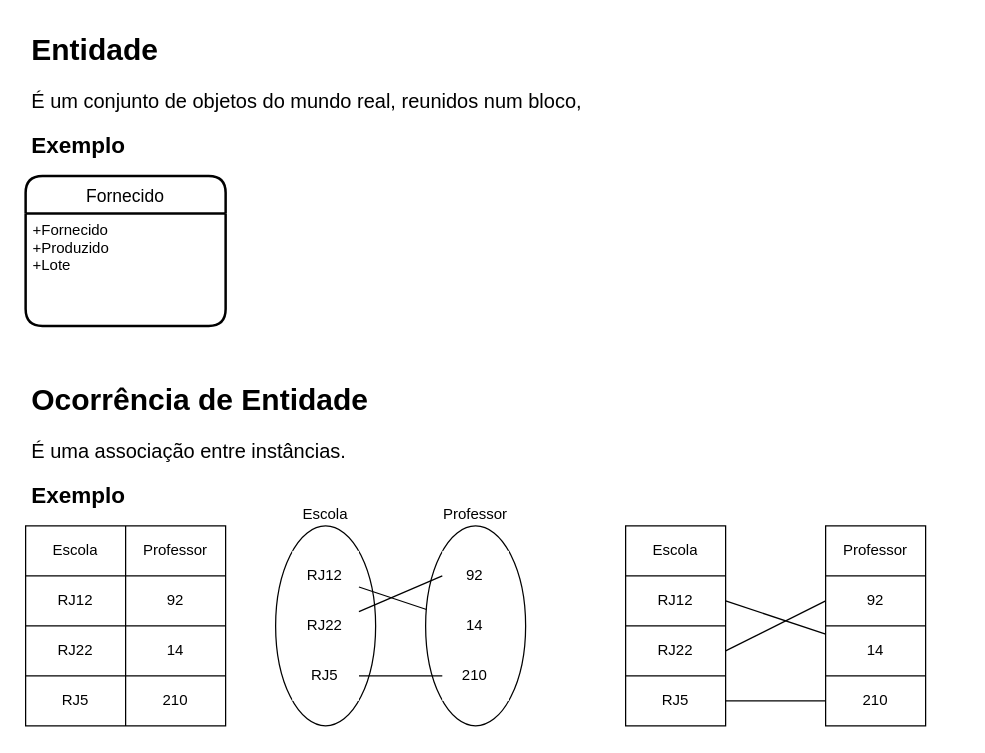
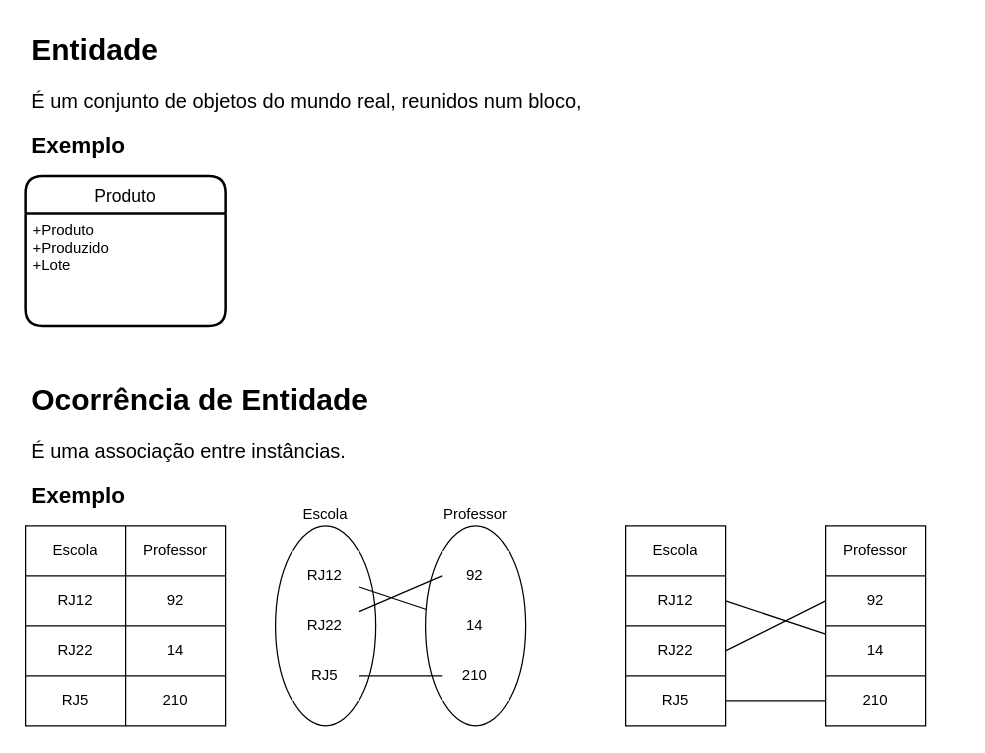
  <mxCell id="0" />
  <mxCell id="1" parent="0" />
  <mxCell id="2" value="&lt;h1&gt;Entidade&lt;/h1&gt;&lt;p style=&quot;font-size: 16px&quot;&gt;É um conjunto de objetos do mundo real, reunidos num bloco,&lt;/p&gt;&lt;h2&gt;Exemplo&lt;/h2&gt;" style="text;html=1;strokeColor=none;fillColor=none;spacing=5;spacingTop=-20;whiteSpace=wrap;overflow=hidden;rounded=0;" vertex="1" parent="1"><mxGeometry x="20" y="20" width="746" height="120" as="geometry" /></mxCell>
  <mxCell id="3" value="&lt;h1&gt;Ocorrência de Entidade&lt;/h1&gt;&lt;p style=&quot;font-size: 16px&quot;&gt;É uma associação entre instâncias.&lt;/p&gt;&lt;h2&gt;Exemplo&lt;/h2&gt;" style="text;html=1;strokeColor=none;fillColor=none;spacing=5;spacingTop=-20;whiteSpace=wrap;overflow=hidden;rounded=0;" vertex="1" parent="1"><mxGeometry x="20" y="300" width="746" height="120" as="geometry" /></mxCell>
  <mxCell id="4" value="" style="shape=table;html=1;whiteSpace=wrap;startSize=0;container=1;collapsible=0;childLayout=tableLayout;" vertex="1" parent="1"><mxGeometry x="20" y="420" width="160" height="160" as="geometry" /></mxCell>
  <mxCell id="5" value="" style="shape=partialRectangle;html=1;whiteSpace=wrap;collapsible=0;dropTarget=0;pointerEvents=0;fillColor=none;top=0;left=0;bottom=0;right=0;points=[[0,0.5],[1,0.5]];portConstraint=eastwest;" vertex="1" parent="4"><mxGeometry width="160" height="40" as="geometry" /></mxCell>
  <mxCell id="6" value="Escola" style="shape=partialRectangle;html=1;whiteSpace=wrap;connectable=0;overflow=hidden;fillColor=none;top=0;left=0;bottom=0;right=0;" vertex="1" parent="5"><mxGeometry width="80" height="40" as="geometry" /></mxCell>
  <mxCell id="7" value="Professor" style="shape=partialRectangle;html=1;whiteSpace=wrap;connectable=0;overflow=hidden;fillColor=none;top=0;left=0;bottom=0;right=0;" vertex="1" parent="5"><mxGeometry x="80" width="80" height="40" as="geometry" /></mxCell>
  <mxCell id="8" value="" style="shape=partialRectangle;html=1;whiteSpace=wrap;collapsible=0;dropTarget=0;pointerEvents=0;fillColor=none;top=0;left=0;bottom=0;right=0;points=[[0,0.5],[1,0.5]];portConstraint=eastwest;" vertex="1" parent="4"><mxGeometry y="40" width="160" height="40" as="geometry" /></mxCell>
  <mxCell id="9" value="RJ12" style="shape=partialRectangle;html=1;whiteSpace=wrap;connectable=0;overflow=hidden;fillColor=none;top=0;left=0;bottom=0;right=0;" vertex="1" parent="8"><mxGeometry width="80" height="40" as="geometry" /></mxCell>
  <mxCell id="10" value="92" style="shape=partialRectangle;html=1;whiteSpace=wrap;connectable=0;overflow=hidden;fillColor=none;top=0;left=0;bottom=0;right=0;" vertex="1" parent="8"><mxGeometry x="80" width="80" height="40" as="geometry" /></mxCell>
  <mxCell id="11" value="" style="shape=partialRectangle;html=1;whiteSpace=wrap;collapsible=0;dropTarget=0;pointerEvents=0;fillColor=none;top=0;left=0;bottom=0;right=0;points=[[0,0.5],[1,0.5]];portConstraint=eastwest;" vertex="1" parent="4"><mxGeometry y="80" width="160" height="40" as="geometry" /></mxCell>
  <mxCell id="12" value="RJ22" style="shape=partialRectangle;html=1;whiteSpace=wrap;connectable=0;overflow=hidden;fillColor=none;top=0;left=0;bottom=0;right=0;" vertex="1" parent="11"><mxGeometry width="80" height="40" as="geometry" /></mxCell>
  <mxCell id="13" value="14" style="shape=partialRectangle;html=1;whiteSpace=wrap;connectable=0;overflow=hidden;fillColor=none;top=0;left=0;bottom=0;right=0;" vertex="1" parent="11"><mxGeometry x="80" width="80" height="40" as="geometry" /></mxCell>
  <mxCell id="14" value="" style="shape=partialRectangle;html=1;whiteSpace=wrap;collapsible=0;dropTarget=0;pointerEvents=0;fillColor=none;top=0;left=0;bottom=0;right=0;points=[[0,0.5],[1,0.5]];portConstraint=eastwest;" vertex="1" parent="4"><mxGeometry y="120" width="160" height="40" as="geometry" /></mxCell>
  <mxCell id="15" value="RJ5" style="shape=partialRectangle;html=1;whiteSpace=wrap;connectable=0;overflow=hidden;fillColor=none;top=0;left=0;bottom=0;right=0;" vertex="1" parent="14"><mxGeometry width="80" height="40" as="geometry" /></mxCell>
  <mxCell id="16" value="210" style="shape=partialRectangle;html=1;whiteSpace=wrap;connectable=0;overflow=hidden;fillColor=none;top=0;left=0;bottom=0;right=0;" vertex="1" parent="14"><mxGeometry x="80" width="80" height="40" as="geometry" /></mxCell>
  <mxCell id="17" value="" style="group" vertex="1" connectable="0" parent="1"><mxGeometry x="220" y="420" width="80" height="160" as="geometry" /></mxCell>
  <mxCell id="18" value="Escola" style="ellipse;whiteSpace=wrap;html=1;comic=0;labelPosition=center;verticalLabelPosition=top;align=center;verticalAlign=bottom;" vertex="1" parent="17"><mxGeometry width="80" height="160" as="geometry" /></mxCell>
  <mxCell id="19" value="" style="shape=table;html=1;whiteSpace=wrap;startSize=0;container=1;collapsible=0;childLayout=tableLayout;strokeColor=none;" vertex="1" parent="17"><mxGeometry x="13.333" y="20" width="53.333" height="120" as="geometry" /></mxCell>
  <mxCell id="20" value="" style="shape=partialRectangle;html=1;whiteSpace=wrap;collapsible=0;dropTarget=0;pointerEvents=0;fillColor=none;top=0;left=0;bottom=0;right=0;points=[[0,0.5],[1,0.5]];portConstraint=eastwest;" vertex="1" parent="19"><mxGeometry width="53.333" height="40" as="geometry" /></mxCell>
  <mxCell id="21" value="RJ12" style="shape=partialRectangle;html=1;whiteSpace=wrap;connectable=0;overflow=hidden;fillColor=none;top=0;left=0;bottom=0;right=0;" vertex="1" parent="20"><mxGeometry width="53" height="40" as="geometry" /></mxCell>
  <mxCell id="22" value="" style="shape=partialRectangle;html=1;whiteSpace=wrap;collapsible=0;dropTarget=0;pointerEvents=0;fillColor=none;top=0;left=0;bottom=0;right=0;points=[[0,0.5],[1,0.5]];portConstraint=eastwest;" vertex="1" parent="19"><mxGeometry y="40" width="53.333" height="40" as="geometry" /></mxCell>
  <mxCell id="23" value="RJ22" style="shape=partialRectangle;html=1;whiteSpace=wrap;connectable=0;overflow=hidden;fillColor=none;top=0;left=0;bottom=0;right=0;" vertex="1" parent="22"><mxGeometry width="53" height="40" as="geometry" /></mxCell>
  <mxCell id="24" value="" style="shape=partialRectangle;html=1;whiteSpace=wrap;collapsible=0;dropTarget=0;pointerEvents=0;fillColor=none;top=0;left=0;bottom=0;right=0;points=[[0,0.5],[1,0.5]];portConstraint=eastwest;" vertex="1" parent="19"><mxGeometry y="80" width="53.333" height="40" as="geometry" /></mxCell>
  <mxCell id="25" value="RJ5" style="shape=partialRectangle;html=1;whiteSpace=wrap;connectable=0;overflow=hidden;fillColor=none;top=0;left=0;bottom=0;right=0;" vertex="1" parent="24"><mxGeometry width="53" height="40" as="geometry" /></mxCell>
  <mxCell id="26" style="rounded=0;orthogonalLoop=1;jettySize=auto;html=1;endArrow=none;endFill=0;" edge="1" parent="1" source="20" target="32"><mxGeometry relative="1" as="geometry"><mxPoint x="330" y="500" as="sourcePoint" /><mxPoint x="390" y="487.5" as="targetPoint" /></mxGeometry></mxCell>
  <mxCell id="27" value="P" style="group" vertex="1" connectable="0" parent="1"><mxGeometry x="340" y="420" width="80" height="160" as="geometry" /></mxCell>
  <mxCell id="28" value="Professor" style="ellipse;whiteSpace=wrap;html=1;comic=0;labelPosition=center;verticalLabelPosition=top;align=center;verticalAlign=bottom;" vertex="1" parent="27"><mxGeometry width="80" height="160" as="geometry" /></mxCell>
  <mxCell id="29" value="" style="shape=table;html=1;whiteSpace=wrap;startSize=0;container=1;collapsible=0;childLayout=tableLayout;strokeColor=none;" vertex="1" parent="27"><mxGeometry x="13.333" y="20" width="53.333" height="120" as="geometry" /></mxCell>
  <mxCell id="30" value="" style="shape=partialRectangle;html=1;whiteSpace=wrap;collapsible=0;dropTarget=0;pointerEvents=0;fillColor=none;top=0;left=0;bottom=0;right=0;points=[[0,0.5],[1,0.5]];portConstraint=eastwest;" vertex="1" parent="29"><mxGeometry width="53.333" height="40" as="geometry" /></mxCell>
  <mxCell id="31" value="92" style="shape=partialRectangle;html=1;whiteSpace=wrap;connectable=0;overflow=hidden;fillColor=none;top=0;left=0;bottom=0;right=0;" vertex="1" parent="30"><mxGeometry width="53" height="40" as="geometry" /></mxCell>
  <mxCell id="32" value="" style="shape=partialRectangle;html=1;whiteSpace=wrap;collapsible=0;dropTarget=0;pointerEvents=0;fillColor=none;top=0;left=0;bottom=0;right=0;points=[[0,0.5],[1,0.5]];portConstraint=eastwest;" vertex="1" parent="29"><mxGeometry y="40" width="53.333" height="40" as="geometry" /></mxCell>
  <mxCell id="33" value="14" style="shape=partialRectangle;html=1;whiteSpace=wrap;connectable=0;overflow=hidden;fillColor=none;top=0;left=0;bottom=0;right=0;" vertex="1" parent="32"><mxGeometry width="53" height="40" as="geometry" /></mxCell>
  <mxCell id="34" value="" style="shape=partialRectangle;html=1;whiteSpace=wrap;collapsible=0;dropTarget=0;pointerEvents=0;fillColor=none;top=0;left=0;bottom=0;right=0;points=[[0,0.5],[1,0.5]];portConstraint=eastwest;" vertex="1" parent="29"><mxGeometry y="80" width="53.333" height="40" as="geometry" /></mxCell>
  <mxCell id="35" value="210" style="shape=partialRectangle;html=1;whiteSpace=wrap;connectable=0;overflow=hidden;fillColor=none;top=0;left=0;bottom=0;right=0;" vertex="1" parent="34"><mxGeometry width="53" height="40" as="geometry" /></mxCell>
  <mxCell id="36" style="edgeStyle=none;rounded=0;orthogonalLoop=1;jettySize=auto;html=1;entryX=0;entryY=0.5;entryDx=0;entryDy=0;endArrow=none;endFill=0;" edge="1" parent="1" source="22" target="30"><mxGeometry relative="1" as="geometry" /></mxCell>
  <mxCell id="37" style="edgeStyle=none;rounded=0;orthogonalLoop=1;jettySize=auto;html=1;exitX=1;exitY=0.5;exitDx=0;exitDy=0;endArrow=none;endFill=0;" edge="1" parent="1" source="24" target="34"><mxGeometry relative="1" as="geometry" /></mxCell>
  <mxCell id="38" value="" style="shape=table;html=1;whiteSpace=wrap;startSize=0;container=1;collapsible=0;childLayout=tableLayout;" vertex="1" parent="1"><mxGeometry x="660" y="420" width="80" height="160.0" as="geometry" /></mxCell>
  <mxCell id="39" value="" style="shape=partialRectangle;html=1;whiteSpace=wrap;collapsible=0;dropTarget=0;pointerEvents=0;fillColor=none;top=0;left=0;bottom=0;right=0;points=[[0,0.5],[1,0.5]];portConstraint=eastwest;" vertex="1" parent="38"><mxGeometry width="80" height="40" as="geometry" /></mxCell>
  <mxCell id="40" value="Professor" style="shape=partialRectangle;html=1;whiteSpace=wrap;connectable=0;overflow=hidden;fillColor=none;top=0;left=0;bottom=0;right=0;" vertex="1" parent="39"><mxGeometry width="80" height="40" as="geometry" /></mxCell>
  <mxCell id="41" value="" style="shape=partialRectangle;html=1;whiteSpace=wrap;collapsible=0;dropTarget=0;pointerEvents=0;fillColor=none;top=0;left=0;bottom=0;right=0;points=[[0,0.5],[1,0.5]];portConstraint=eastwest;" vertex="1" parent="38"><mxGeometry y="40" width="80" height="40" as="geometry" /></mxCell>
  <mxCell id="42" value="92" style="shape=partialRectangle;html=1;whiteSpace=wrap;connectable=0;overflow=hidden;fillColor=none;top=0;left=0;bottom=0;right=0;" vertex="1" parent="41"><mxGeometry width="80" height="40" as="geometry" /></mxCell>
  <mxCell id="43" value="" style="shape=partialRectangle;html=1;whiteSpace=wrap;collapsible=0;dropTarget=0;pointerEvents=0;fillColor=none;top=0;left=0;bottom=0;right=0;points=[[0,0.5],[1,0.5]];portConstraint=eastwest;" vertex="1" parent="38"><mxGeometry y="80" width="80" height="40" as="geometry" /></mxCell>
  <mxCell id="44" value="14" style="shape=partialRectangle;html=1;whiteSpace=wrap;connectable=0;overflow=hidden;fillColor=none;top=0;left=0;bottom=0;right=0;" vertex="1" parent="43"><mxGeometry width="80" height="40" as="geometry" /></mxCell>
  <mxCell id="45" value="" style="shape=partialRectangle;html=1;whiteSpace=wrap;collapsible=0;dropTarget=0;pointerEvents=0;fillColor=none;top=0;left=0;bottom=0;right=0;points=[[0,0.5],[1,0.5]];portConstraint=eastwest;" vertex="1" parent="38"><mxGeometry y="120" width="80" height="40" as="geometry" /></mxCell>
  <mxCell id="46" value="210" style="shape=partialRectangle;html=1;whiteSpace=wrap;connectable=0;overflow=hidden;fillColor=none;top=0;left=0;bottom=0;right=0;" vertex="1" parent="45"><mxGeometry width="80" height="40" as="geometry" /></mxCell>
  <mxCell id="47" value="" style="shape=table;html=1;whiteSpace=wrap;startSize=0;container=1;collapsible=0;childLayout=tableLayout;" vertex="1" parent="1"><mxGeometry x="500" y="420" width="80" height="160" as="geometry" /></mxCell>
  <mxCell id="48" value="" style="shape=partialRectangle;html=1;whiteSpace=wrap;collapsible=0;dropTarget=0;pointerEvents=0;fillColor=none;top=0;left=0;bottom=0;right=0;points=[[0,0.5],[1,0.5]];portConstraint=eastwest;" vertex="1" parent="47"><mxGeometry width="80" height="40" as="geometry" /></mxCell>
  <mxCell id="49" value="Escola" style="shape=partialRectangle;html=1;whiteSpace=wrap;connectable=0;overflow=hidden;fillColor=none;top=0;left=0;bottom=0;right=0;" vertex="1" parent="48"><mxGeometry width="80" height="40" as="geometry" /></mxCell>
  <mxCell id="50" value="" style="shape=partialRectangle;html=1;whiteSpace=wrap;collapsible=0;dropTarget=0;pointerEvents=0;fillColor=none;top=0;left=0;bottom=0;right=0;points=[[0,0.5],[1,0.5]];portConstraint=eastwest;" vertex="1" parent="47"><mxGeometry y="40" width="80" height="40" as="geometry" /></mxCell>
  <mxCell id="51" value="RJ12" style="shape=partialRectangle;html=1;whiteSpace=wrap;connectable=0;overflow=hidden;fillColor=none;top=0;left=0;bottom=0;right=0;" vertex="1" parent="50"><mxGeometry width="80" height="40" as="geometry" /></mxCell>
  <mxCell id="52" value="" style="shape=partialRectangle;html=1;whiteSpace=wrap;collapsible=0;dropTarget=0;pointerEvents=0;fillColor=none;top=0;left=0;bottom=0;right=0;points=[[0,0.5],[1,0.5]];portConstraint=eastwest;" vertex="1" parent="47"><mxGeometry y="80" width="80" height="40" as="geometry" /></mxCell>
  <mxCell id="53" value="RJ22" style="shape=partialRectangle;html=1;whiteSpace=wrap;connectable=0;overflow=hidden;fillColor=none;top=0;left=0;bottom=0;right=0;" vertex="1" parent="52"><mxGeometry width="80" height="40" as="geometry" /></mxCell>
  <mxCell id="54" value="" style="shape=partialRectangle;html=1;whiteSpace=wrap;collapsible=0;dropTarget=0;pointerEvents=0;fillColor=none;top=0;left=0;bottom=0;right=0;points=[[0,0.5],[1,0.5]];portConstraint=eastwest;" vertex="1" parent="47"><mxGeometry y="120" width="80" height="40" as="geometry" /></mxCell>
  <mxCell id="55" value="RJ5" style="shape=partialRectangle;html=1;whiteSpace=wrap;connectable=0;overflow=hidden;fillColor=none;top=0;left=0;bottom=0;right=0;" vertex="1" parent="54"><mxGeometry width="80" height="40" as="geometry" /></mxCell>
  <mxCell id="56" style="edgeStyle=none;rounded=0;orthogonalLoop=1;jettySize=auto;html=1;endArrow=none;endFill=0;exitX=1;exitY=0.5;exitDx=0;exitDy=0;" edge="1" parent="1" source="50" target="43"><mxGeometry relative="1" as="geometry" /></mxCell>
  <mxCell id="57" style="edgeStyle=none;rounded=0;orthogonalLoop=1;jettySize=auto;html=1;exitX=1;exitY=0.5;exitDx=0;exitDy=0;entryX=0;entryY=0.5;entryDx=0;entryDy=0;endArrow=none;endFill=0;" edge="1" parent="1" source="52" target="41"><mxGeometry relative="1" as="geometry" /></mxCell>
  <mxCell id="58" style="edgeStyle=none;rounded=0;orthogonalLoop=1;jettySize=auto;html=1;exitX=1;exitY=0.5;exitDx=0;exitDy=0;entryX=0;entryY=0.5;entryDx=0;entryDy=0;endArrow=none;endFill=0;" edge="1" parent="1" source="54" target="45"><mxGeometry relative="1" as="geometry" /></mxCell>
- <mxCell id="59" value="Fornecido" style="swimlane;childLayout=stackLayout;horizontal=1;startSize=30;horizontalStack=0;rounded=1;fontSize=14;fontStyle=0;strokeWidth=2;resizeParent=0;resizeLast=1;shadow=0;dashed=0;align=center;comic=0;" vertex="1" parent="1"><mxGeometry x="20" y="140" width="160" height="120" as="geometry" /></mxCell>
- <mxCell id="60" value="+Fornecido&#10;+Produzido&#10;+Lote" style="align=left;strokeColor=none;fillColor=none;spacingLeft=4;fontSize=12;verticalAlign=top;resizable=0;rotatable=0;part=1;" vertex="1" parent="59"><mxGeometry y="30" width="160" height="90" as="geometry" /></mxCell>
+ <mxCell id="59" value="Produto" style="swimlane;childLayout=stackLayout;horizontal=1;startSize=30;horizontalStack=0;rounded=1;fontSize=14;fontStyle=0;strokeWidth=2;resizeParent=0;resizeLast=1;shadow=0;dashed=0;align=center;comic=0;" vertex="1" parent="1"><mxGeometry x="20" y="140" width="160" height="120" as="geometry" /></mxCell>
+ <mxCell id="60" value="+Produto&#10;+Produzido&#10;+Lote" style="align=left;strokeColor=none;fillColor=none;spacingLeft=4;fontSize=12;verticalAlign=top;resizable=0;rotatable=0;part=1;" vertex="1" parent="59"><mxGeometry y="30" width="160" height="90" as="geometry" /></mxCell>
